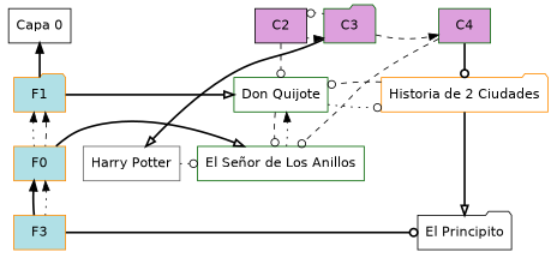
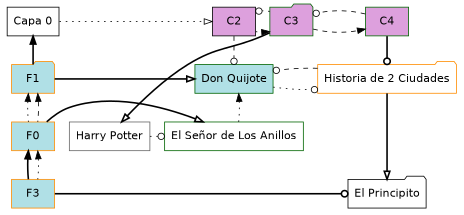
  digraph {
    fontname="DejaVu Sans"
    node [color=darkgreen fillcolor=white fontname="DejaVu Sans" group=0 shape=box style=filled]
    edge [arrowhead=odot fontname="DejaVu Sans" style=dotted]
    n1 [color=black label="Capa 0"]
    C2 [color=black fillcolor=plum group=2]
    C3 [fillcolor=plum group=3 shape=folder]
    C4 [fillcolor=plum group=4]
    F1 [color=darkorange fillcolor=powderblue shape=folder]
-   n6 [group=2 label="Don Quijote"]
+   n6 [fillcolor=powderblue group=2 label="Don Quijote"]
    n7 [color=darkorange group=4 label="Historia de 2 Ciudades" shape=folder]
    n8 [color=darkorange fillcolor=powderblue label=F0]
    n9 [group=2 label="El Señor de Los Anillos"]
    n10 [color=gray40 group=3 label="Harry Potter"]
    F3 [color=darkorange fillcolor=powderblue]
    n12 [color=black group=4 label="El Principito" shape=folder]
    subgraph sub_1 {
      rank=same
      n1
      C2
      C3
      C4
    }
    subgraph sub_2 {
      rank=same
      F1
      n6
      n7
    }
    subgraph sub_3 {
      rank=same
      n8
      n9
      n10
    }
    subgraph sub_4 {
      rank=same
      F3
      n12
    }
    subgraph sub_5 {
      n1
      F1
      n8
      F3
    }
    subgraph sub_6 {
      C2
      n6
      n9
    }
    subgraph sub_7 {
      C3
      n10
    }
    subgraph sub_8 {
      C4
      n7
      n12
    }
+   n1 -> C2 [arrowhead=onormal]
    n1 -> F1 [dir=back style=bold arrowhead=""]
    C2 -> C3 [arrowhead=normal]
    C2 -> n6 [style=dashed]
    C3 -> C2
    C3 -> C4 [arrowhead=normal style=dashed]
    C3 -> n10 [arrowhead=onormal style=bold]
-   C4 -> n9 [style=dashed]
+   C4 -> C3 [style=dashed]
    C4 -> n7 [style=bold]
    F1 -> n6 [arrowhead=onormal style=bold]
    F1 -> n8 [dir=back arrowhead=""]
    F1 -> n8 [dir=back style=dashed arrowhead=""]
    n6 -> n7
-   n6 -> n9 [style=dashed]
    n7 -> n6 [style=dashed]
    n7 -> n12 [arrowhead=onormal style=bold]
    n8 -> n9 [arrowhead=onormal style=bold]
    n8 -> F3 [dir=back style=bold arrowhead=""]
    n8 -> F3 [dir=back arrowhead=""]
    n9 -> n6 [arrowhead=normal]
    n10 -> n9
    F3 -> n12 [style=bold]
  }
